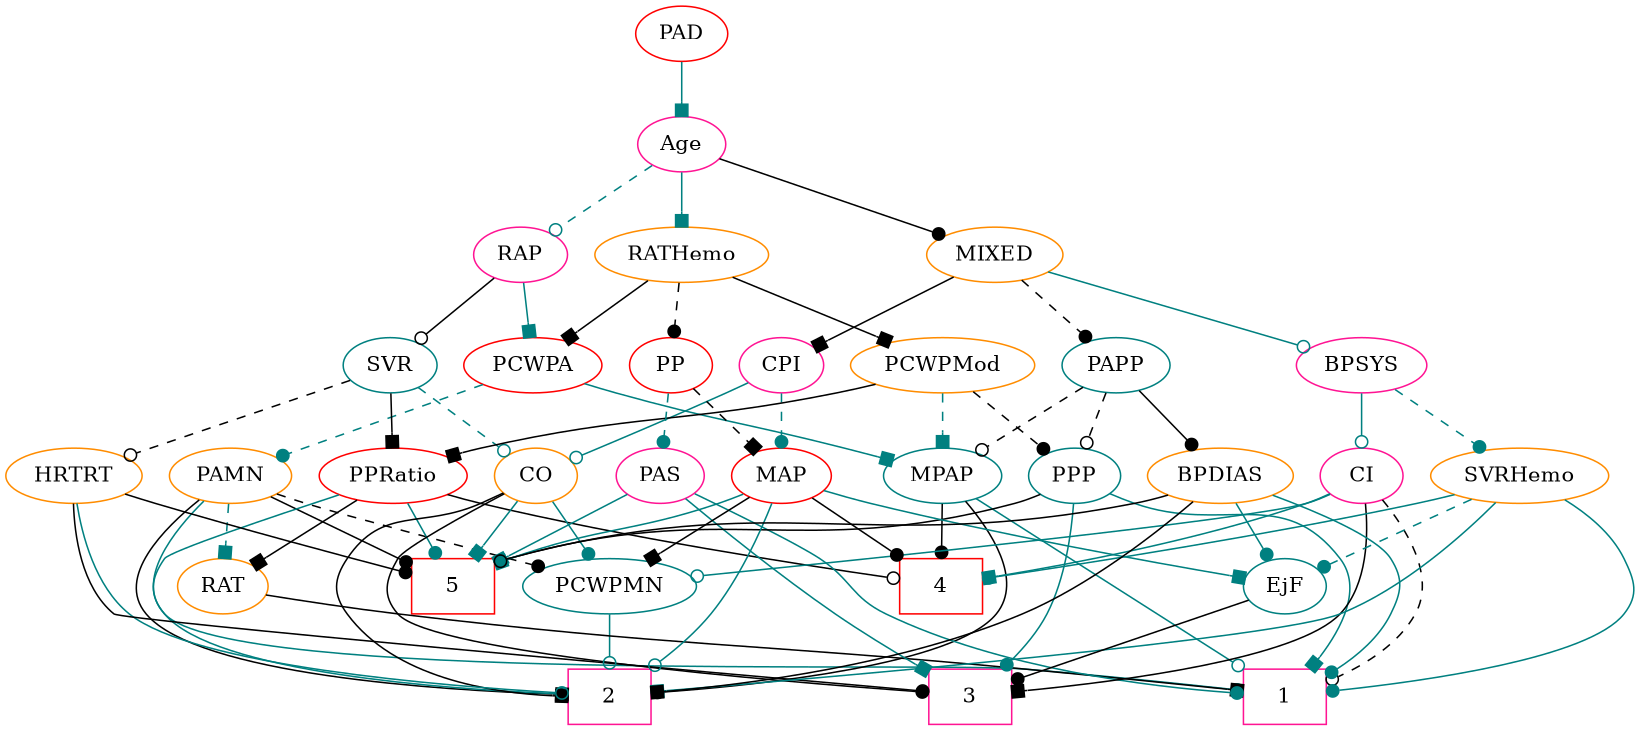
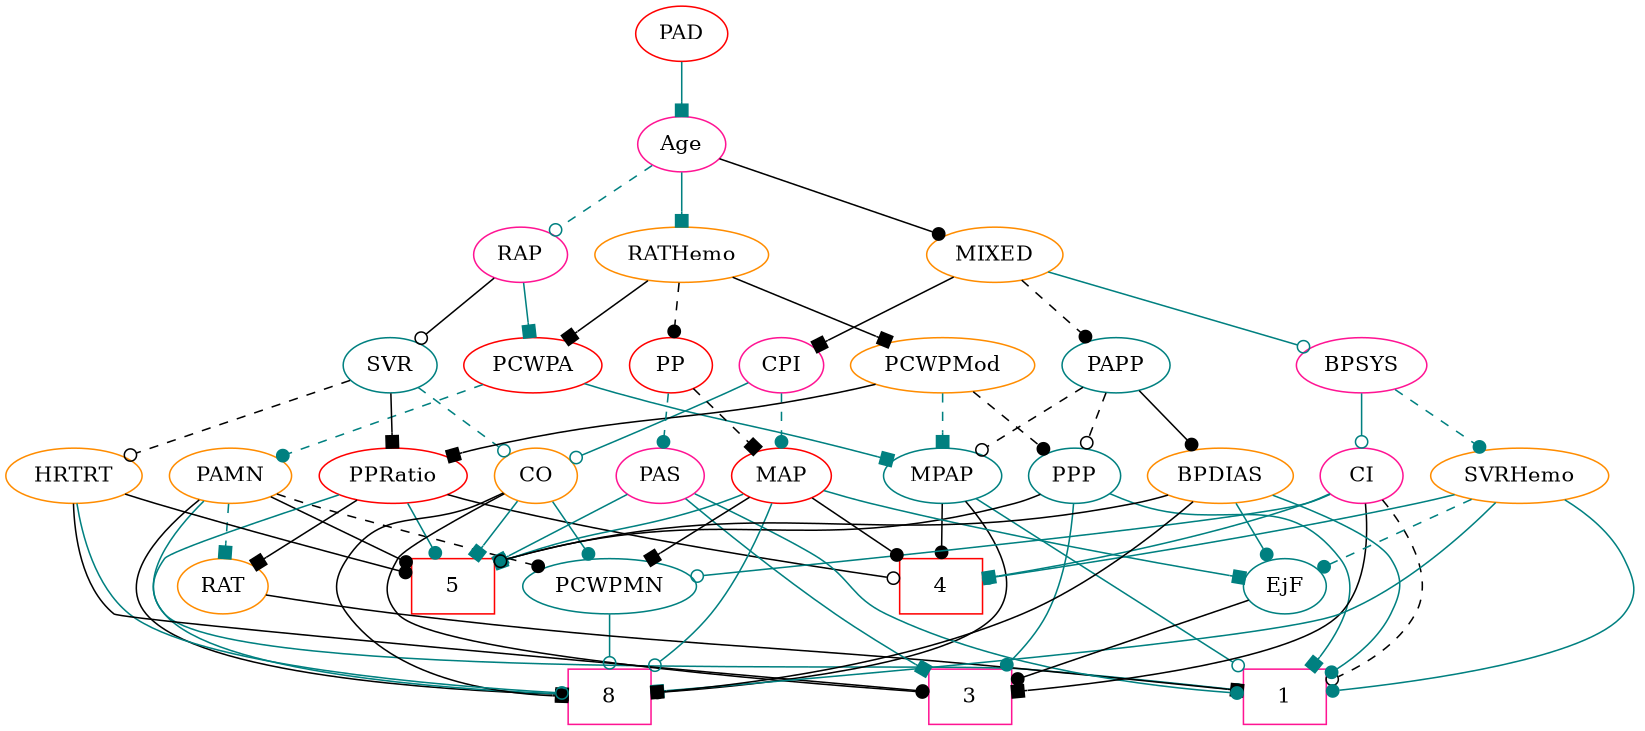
  strict digraph {
    node [color=deeppink]
    edge [arrowhead=box color=teal style=solid]
    1 [height=0.5 shape=box width=0.75]
-   2 [height=0.5 shape=box width=0.75]
+   2 [height=0.5 shape=box width=0.75 label=8]
    3 [height=0.5 shape=box width=0.75]
    4 [color=red height=0.5 shape=box width=0.75]
    5 [color=red height=0.5 shape=box width=0.75]
    RAP [height=0.5 width=0.77632]
    PCWPA [color=red height=0.5 width=1.1555]
    SVR [color=teal height=0.5 width=0.77632]
    PAMN [color=darkorange height=0.5 width=1.011]
    MPAP [color=teal height=0.5 width=0.97491]
    PPRatio [color=red height=0.5 width=1.1013]
    CO [color=darkorange height=0.5 width=0.75]
    HRTRT [color=darkorange height=0.5 width=1.1013]
    PCWPMN [color=teal height=0.5 width=1.3902]
    RAT [color=darkorange height=0.5 width=0.75827]
    PAS [height=0.5 width=0.75]
    PAD [color=red height=0.5 width=0.79437]
    Age [height=0.5 width=0.75]
    MIXED [color=darkorange height=0.5 width=1.1193]
    RATHemo [color=darkorange height=0.5 width=1.3721]
    BPSYS [height=0.5 width=1.0471]
    CPI [height=0.5 width=0.75]
    PAPP [color=teal height=0.5 width=0.88464]
    PCWPMod [color=darkorange height=0.5 width=1.4443]
    PP [color=red height=0.5 width=0.75]
    PPP [color=teal height=0.5 width=0.75]
    CI [height=0.5 width=0.75]
    SVRHemo [color=darkorange height=0.5 width=1.3902]
    EjF [color=teal height=0.5 width=0.75]
    MAP [color=red height=0.5 width=0.84854]
    BPDIAS [color=darkorange height=0.5 width=1.1735]
    RAP -> PCWPA
    RAP -> SVR [arrowhead=odot color=black]
    PCWPA -> PAMN [arrowhead=dot style=dashed]
    PCWPA -> MPAP
    SVR -> PPRatio [color=black]
    SVR -> CO [arrowhead=odot style=dashed]
    SVR -> HRTRT [arrowhead=odot color=black style=dashed]
    PAMN -> 1 [arrowhead=odot]
    PAMN -> 2 [color=black]
    PAMN -> 5 [arrowhead=dot color=black]
    PAMN -> PCWPMN [arrowhead=dot color=black style=dashed]
    PAMN -> RAT [style=dashed]
    MPAP -> 1 [arrowhead=odot]
    MPAP -> 2 [arrowhead=odot color=black]
    MPAP -> 4 [arrowhead=dot color=black]
    PPRatio -> 2 [arrowhead=odot]
    PPRatio -> 4 [arrowhead=odot color=black]
    PPRatio -> 5 [arrowhead=dot]
    PPRatio -> RAT [color=black]
    CO -> 2 [color=black]
    CO -> 3 [arrowhead=dot color=black]
    CO -> 5
    CO -> PCWPMN [arrowhead=dot]
    HRTRT -> 2 [arrowhead=odot]
    HRTRT -> 3 [arrowhead=odot color=black]
    HRTRT -> 5 [arrowhead=dot color=black]
    PCWPMN -> 2 [arrowhead=odot]
    RAT -> 1 [color=black]
    PAS -> 1 [arrowhead=dot]
    PAS -> 3
    PAS -> 5
    PAD -> Age
    Age -> RAP [arrowhead=odot style=dashed]
    Age -> MIXED [arrowhead=dot color=black]
    Age -> RATHemo
    MIXED -> BPSYS [arrowhead=odot]
    MIXED -> CPI [color=black]
    MIXED -> PAPP [arrowhead=dot color=black style=dashed]
    RATHemo -> PCWPA [color=black]
    RATHemo -> PCWPMod [color=black]
    RATHemo -> PP [arrowhead=dot color=black style=dashed]
    BPSYS -> CI [arrowhead=odot]
    BPSYS -> SVRHemo [arrowhead=dot style=dashed]
    CPI -> CO [arrowhead=odot]
    CPI -> MAP [arrowhead=dot style=dashed]
    PAPP -> MPAP [arrowhead=odot color=black style=dashed]
    PAPP -> PPP [arrowhead=odot color=black style=dashed]
    PAPP -> BPDIAS [arrowhead=dot color=black]
    PCWPMod -> MPAP [style=dashed]
    PCWPMod -> PPRatio [color=black]
    PCWPMod -> PPP [arrowhead=dot color=black style=dashed]
    PP -> PAS [arrowhead=dot style=dashed]
    PP -> MAP [color=black style=dashed]
    PPP -> 1
    PPP -> 3 [arrowhead=dot]
    PPP -> 5 [arrowhead=odot color=black]
    CI -> 1 [arrowhead=odot color=black style=dashed]
    CI -> 3 [color=black]
    CI -> 4
    CI -> PCWPMN [arrowhead=odot]
    SVRHemo -> 1 [arrowhead=dot]
    SVRHemo -> 2
    SVRHemo -> 4 [arrowhead=odot]
    SVRHemo -> EjF [arrowhead=dot style=dashed]
    EjF -> 3 [arrowhead=dot color=black]
    MAP -> 2 [arrowhead=odot]
    MAP -> 4 [arrowhead=dot color=black]
    MAP -> 5
    MAP -> PCWPMN [color=black]
    MAP -> EjF
    BPDIAS -> 1 [arrowhead=dot]
    BPDIAS -> 2 [color=black]
    BPDIAS -> 5 [arrowhead=odot color=black]
    BPDIAS -> EjF [arrowhead=dot]
  }
